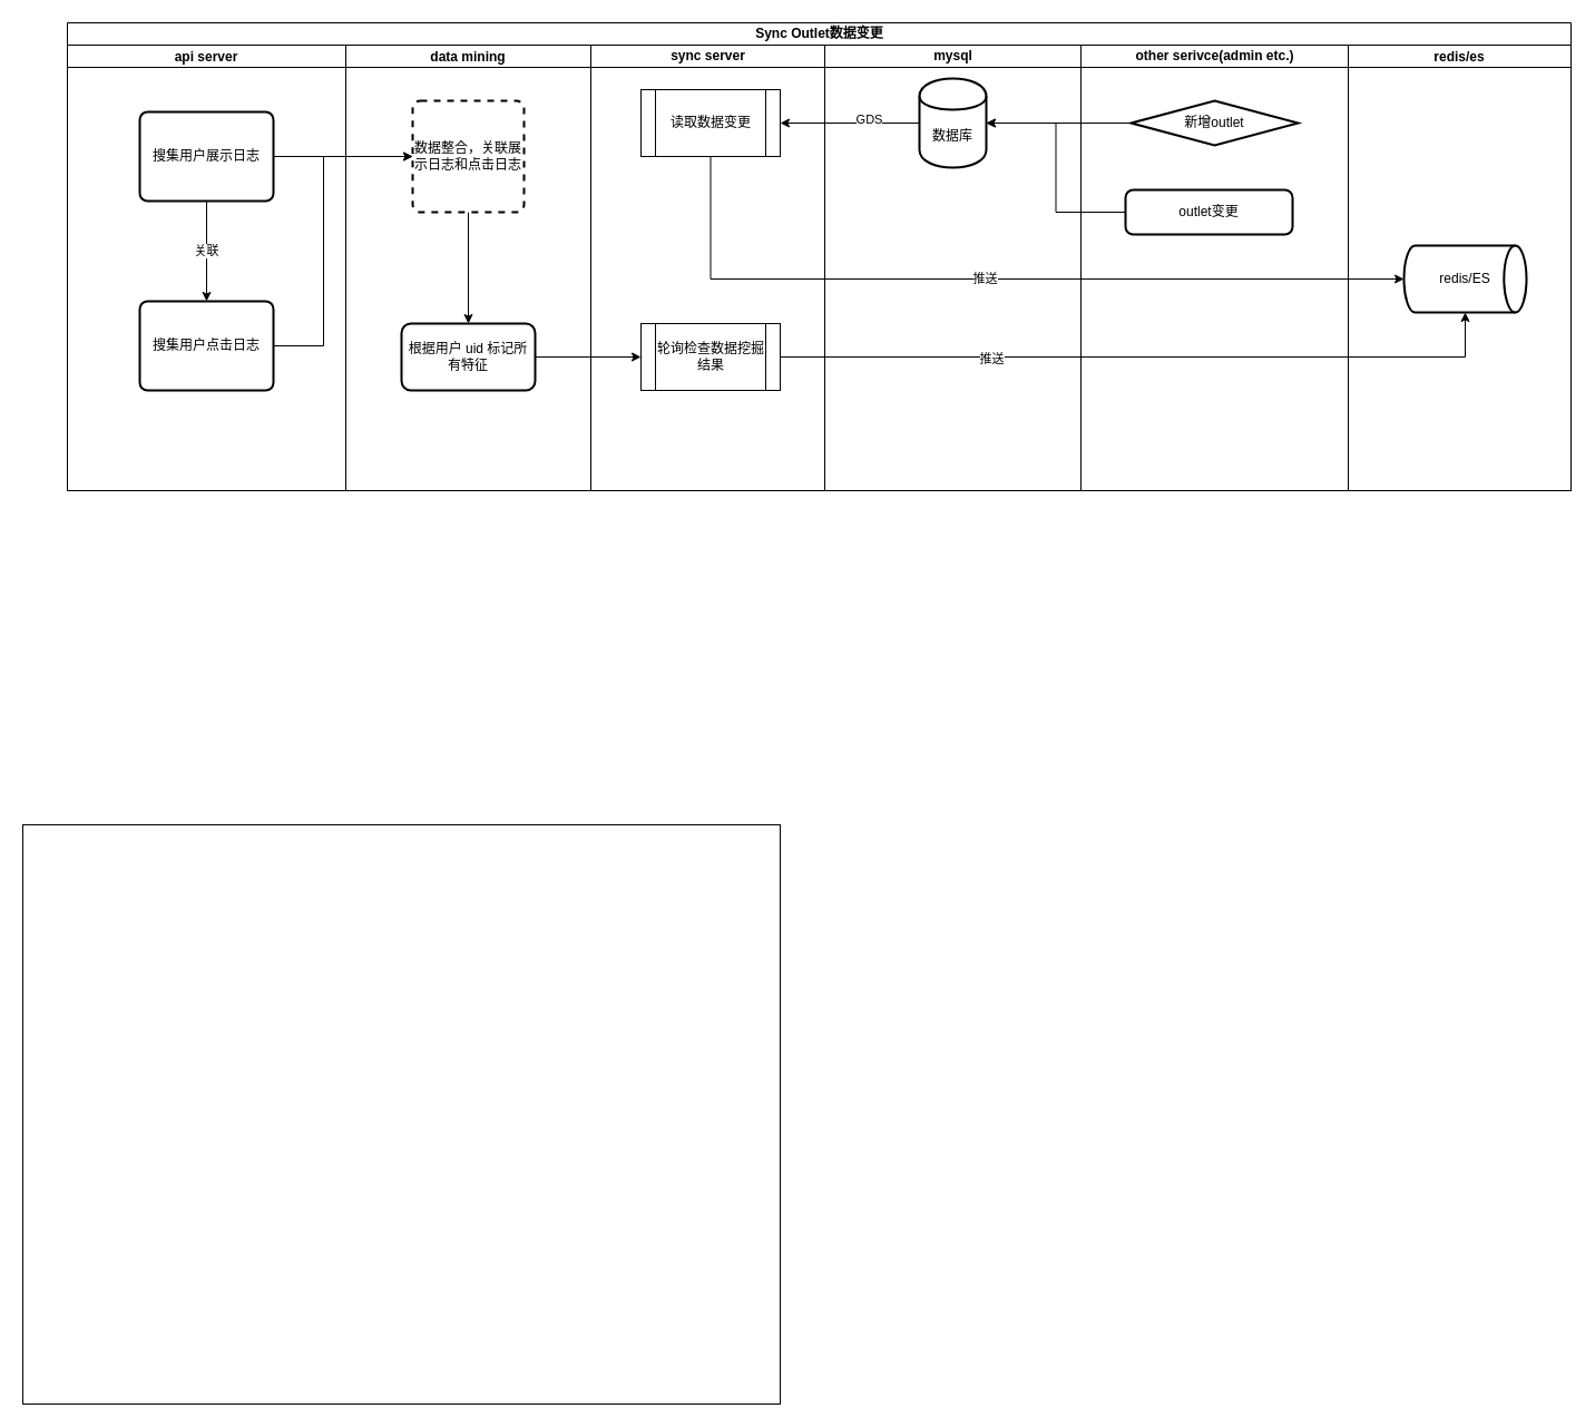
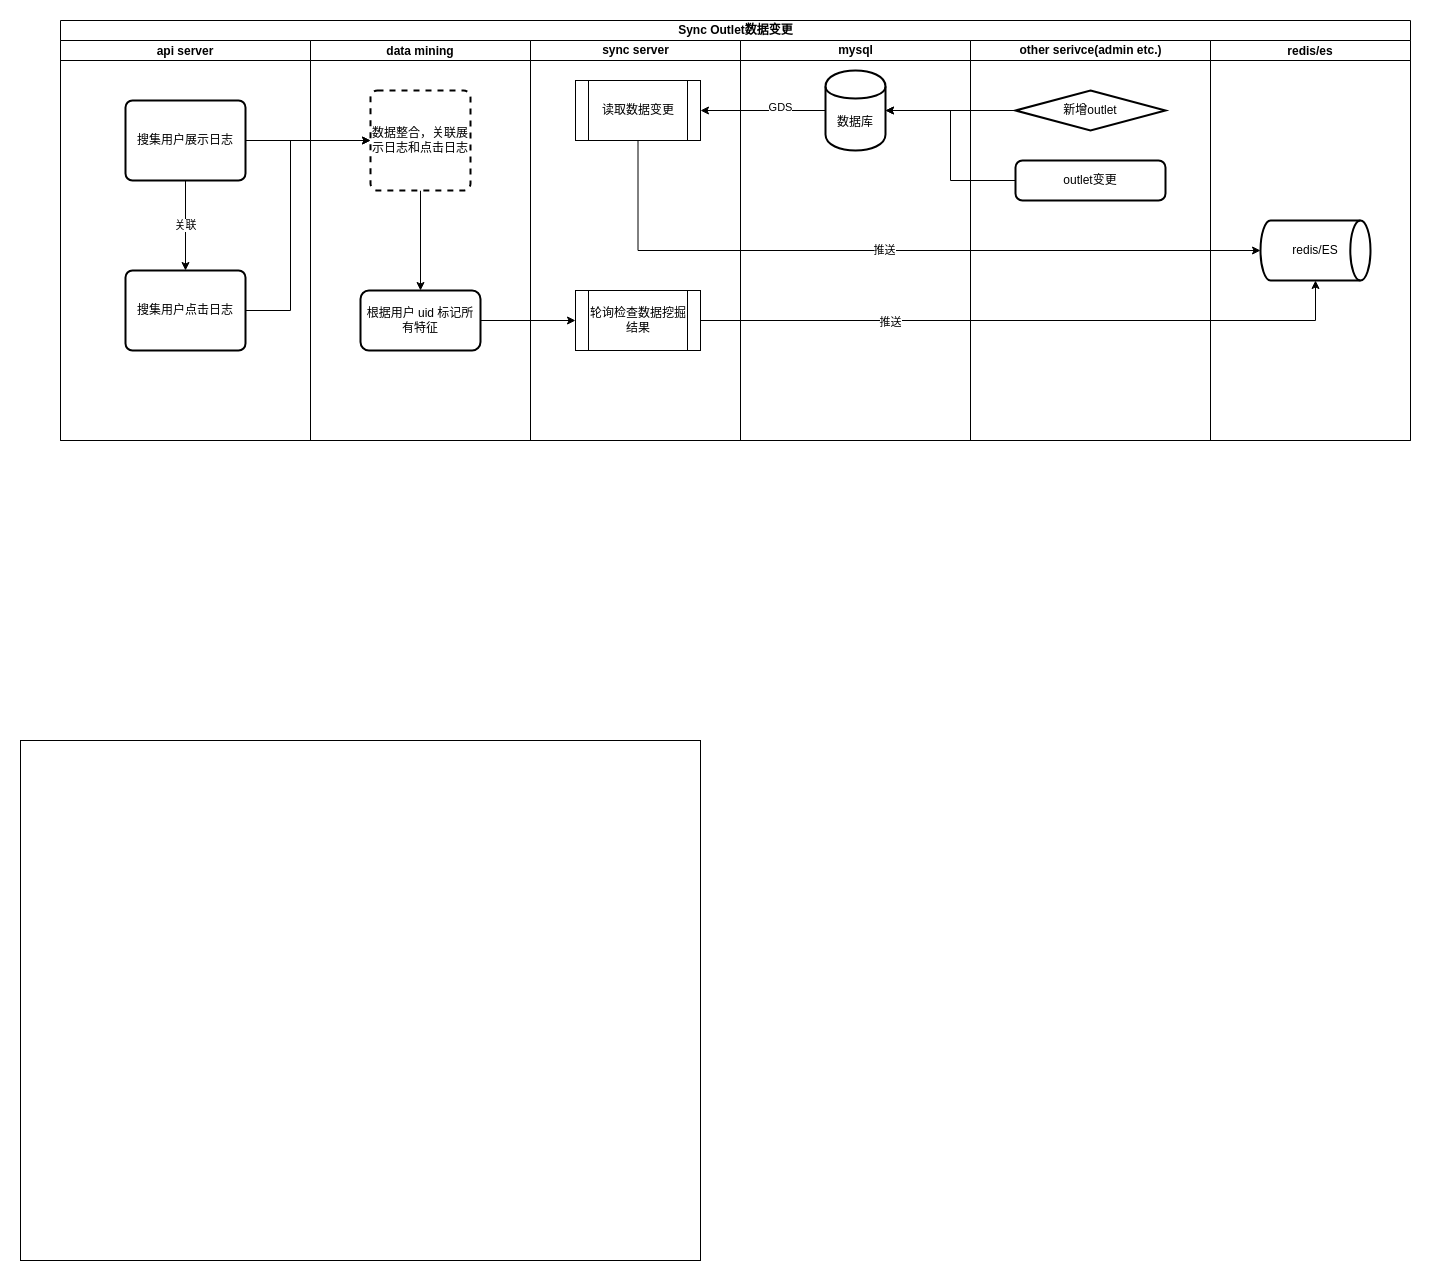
  <mxCell id="0" />
  <mxCell id="1" parent="0" />
  <mxCell id="2" value="Sync Outlet数据变更" style="swimlane;html=1;childLayout=stackLayout;resizeParent=1;resizeParentMax=0;startSize=20;" parent="1" vertex="1"><mxGeometry x="60" y="20" width="1350" height="420" as="geometry" /></mxCell>
  <mxCell id="3" value="api server" style="swimlane;startSize=20;" parent="2" vertex="1"><mxGeometry y="20" width="250" height="400" as="geometry" /></mxCell>
  <mxCell id="4" value="关联" style="edgeStyle=orthogonalEdgeStyle;rounded=0;orthogonalLoop=1;jettySize=auto;html=1;exitX=0.5;exitY=1;exitDx=0;exitDy=0;entryX=0.5;entryY=0;entryDx=0;entryDy=0;" parent="3" source="5" target="6" edge="1"><mxGeometry relative="1" as="geometry" /></mxCell>
  <mxCell id="5" value="搜集用户展示日志" style="rounded=1;whiteSpace=wrap;html=1;absoluteArcSize=1;arcSize=14;strokeWidth=2;" parent="3" vertex="1"><mxGeometry x="65" y="60" width="120" height="80" as="geometry" /></mxCell>
  <mxCell id="6" value="搜集用户点击日志" style="rounded=1;whiteSpace=wrap;html=1;absoluteArcSize=1;arcSize=14;strokeWidth=2;" parent="3" vertex="1"><mxGeometry x="65" y="230" width="120" height="80" as="geometry" /></mxCell>
  <mxCell id="7" value="data mining" style="swimlane;startSize=20;" parent="2" vertex="1"><mxGeometry x="250" y="20" width="220" height="400" as="geometry" /></mxCell>
  <mxCell id="8" value="" style="edgeStyle=orthogonalEdgeStyle;rounded=0;orthogonalLoop=1;jettySize=auto;html=1;" edge="1" parent="7" source="9" target="10"><mxGeometry relative="1" as="geometry" /></mxCell>
  <mxCell id="9" value="数据整合，关联展示日志和点击日志" style="rounded=1;whiteSpace=wrap;html=1;absoluteArcSize=1;arcSize=14;strokeWidth=2;dashed=1;" parent="7" vertex="1"><mxGeometry x="60" y="50" width="100" height="100" as="geometry" /></mxCell>
  <mxCell id="10" value="根据用户 uid 标记所有特征" style="whiteSpace=wrap;html=1;rounded=1;strokeWidth=2;arcSize=14;" vertex="1" parent="7"><mxGeometry x="50" y="250" width="120" height="60" as="geometry" /></mxCell>
  <mxCell id="11" value="sync server" style="swimlane;html=1;startSize=20;" parent="2" vertex="1"><mxGeometry x="470" y="20" width="210" height="400" as="geometry" /></mxCell>
  <mxCell id="12" value="轮询检查数据挖掘结果" style="shape=process;whiteSpace=wrap;html=1;backgroundOutline=1;" parent="11" vertex="1"><mxGeometry x="45" y="250" width="125" height="60" as="geometry" /></mxCell>
  <mxCell id="13" value="读取数据变更" style="shape=process;whiteSpace=wrap;html=1;backgroundOutline=1;" parent="11" vertex="1"><mxGeometry x="45" y="40" width="125" height="60" as="geometry" /></mxCell>
  <mxCell id="14" value="mysql" style="swimlane;html=1;startSize=20;" parent="2" vertex="1"><mxGeometry x="680" y="20" width="230" height="400" as="geometry" /></mxCell>
  <mxCell id="15" value="数据库" style="shape=cylinder;whiteSpace=wrap;html=1;boundedLbl=1;backgroundOutline=1;rounded=1;strokeWidth=2;arcSize=14;" parent="14" vertex="1"><mxGeometry x="85" y="30" width="60" height="80" as="geometry" /></mxCell>
  <mxCell id="16" value="other serivce(admin etc.)" style="swimlane;html=1;startSize=20;" parent="2" vertex="1"><mxGeometry x="910" y="20" width="240" height="400" as="geometry" /></mxCell>
- <mxCell id="17" value="outlet变更" style="rounded=1;whiteSpace=wrap;html=1;absoluteArcSize=1;arcSize=14;strokeWidth=2;" parent="16" vertex="1"><mxGeometry x="40" y="130" width="150" height="40" as="geometry" /></mxCell>
+ <mxCell id="17" value="outlet变更" style="rounded=1;whiteSpace=wrap;html=1;absoluteArcSize=1;arcSize=14;strokeWidth=2;" parent="16" vertex="1"><mxGeometry x="45" y="120" width="150" height="40" as="geometry" /></mxCell>
  <mxCell id="18" value="&lt;span&gt;新增outlet&lt;/span&gt;" style="rhombus;whiteSpace=wrap;html=1;absoluteArcSize=1;arcSize=14;strokeWidth=2;" parent="16" vertex="1"><mxGeometry x="45" y="50" width="150" height="40" as="geometry" /></mxCell>
  <mxCell id="19" value="" style="edgeStyle=orthogonalEdgeStyle;rounded=0;orthogonalLoop=1;jettySize=auto;html=1;" parent="2" source="18" target="15" edge="1"><mxGeometry relative="1" as="geometry" /></mxCell>
  <mxCell id="20" style="edgeStyle=orthogonalEdgeStyle;rounded=0;orthogonalLoop=1;jettySize=auto;html=1;entryX=1;entryY=0.5;entryDx=0;entryDy=0;" parent="2" source="17" target="15" edge="1"><mxGeometry relative="1" as="geometry" /></mxCell>
  <mxCell id="21" value="redis/es" style="swimlane;startSize=20;" parent="2" vertex="1"><mxGeometry x="1150" y="20" width="200" height="400" as="geometry" /></mxCell>
  <mxCell id="22" value="redis/ES" style="strokeWidth=2;html=1;shape=mxgraph.flowchart.direct_data;whiteSpace=wrap;" parent="21" vertex="1"><mxGeometry x="50" y="180" width="110" height="60" as="geometry" /></mxCell>
  <mxCell id="23" style="edgeStyle=orthogonalEdgeStyle;rounded=0;orthogonalLoop=1;jettySize=auto;html=1;" parent="2" source="13" target="22" edge="1"><mxGeometry relative="1" as="geometry"><mxPoint x="720" y="230" as="targetPoint" /><Array as="points"><mxPoint x="577" y="230" /></Array></mxGeometry></mxCell>
  <mxCell id="24" value="推送" style="edgeLabel;html=1;align=center;verticalAlign=middle;resizable=0;points=[];" vertex="1" connectable="0" parent="23"><mxGeometry x="-0.032" y="1" relative="1" as="geometry"><mxPoint x="1" as="offset" /></mxGeometry></mxCell>
  <mxCell id="25" style="edgeStyle=orthogonalEdgeStyle;rounded=0;orthogonalLoop=1;jettySize=auto;html=1;entryX=1;entryY=0.5;entryDx=0;entryDy=0;" parent="2" source="15" target="13" edge="1"><mxGeometry relative="1" as="geometry" /></mxCell>
  <mxCell id="26" value="GDS" style="edgeLabel;html=1;align=center;verticalAlign=middle;resizable=0;points=[];" vertex="1" connectable="0" parent="25"><mxGeometry x="-0.264" y="-4" relative="1" as="geometry"><mxPoint as="offset" /></mxGeometry></mxCell>
  <mxCell id="27" value="" style="edgeStyle=orthogonalEdgeStyle;rounded=0;orthogonalLoop=1;jettySize=auto;html=1;entryX=0;entryY=0.5;entryDx=0;entryDy=0;" parent="2" source="5" target="9" edge="1"><mxGeometry relative="1" as="geometry"><mxPoint x="265" y="120" as="targetPoint" /></mxGeometry></mxCell>
  <mxCell id="28" style="edgeStyle=orthogonalEdgeStyle;rounded=0;orthogonalLoop=1;jettySize=auto;html=1;entryX=0;entryY=0.5;entryDx=0;entryDy=0;" parent="2" source="6" target="9" edge="1"><mxGeometry relative="1" as="geometry"><Array as="points"><mxPoint x="230" y="290" /><mxPoint x="230" y="120" /></Array></mxGeometry></mxCell>
  <mxCell id="29" style="edgeStyle=orthogonalEdgeStyle;rounded=0;orthogonalLoop=1;jettySize=auto;html=1;entryX=0;entryY=0.5;entryDx=0;entryDy=0;exitX=1;exitY=0.5;exitDx=0;exitDy=0;" parent="2" source="10" target="12" edge="1"><mxGeometry relative="1" as="geometry" /></mxCell>
  <mxCell id="30" style="edgeStyle=orthogonalEdgeStyle;rounded=0;orthogonalLoop=1;jettySize=auto;html=1;" parent="2" source="12" target="22" edge="1"><mxGeometry relative="1" as="geometry" /></mxCell>
  <mxCell id="31" value="推送" style="edgeLabel;html=1;align=center;verticalAlign=middle;resizable=0;points=[];" vertex="1" connectable="0" parent="30"><mxGeometry x="-0.422" y="-1" relative="1" as="geometry"><mxPoint as="offset" /></mxGeometry></mxCell>
  <mxCell id="32" value="" style="whiteSpace=wrap;html=1;" parent="1" vertex="1"><mxGeometry x="20" y="740" width="680" height="520" as="geometry" /></mxCell>
